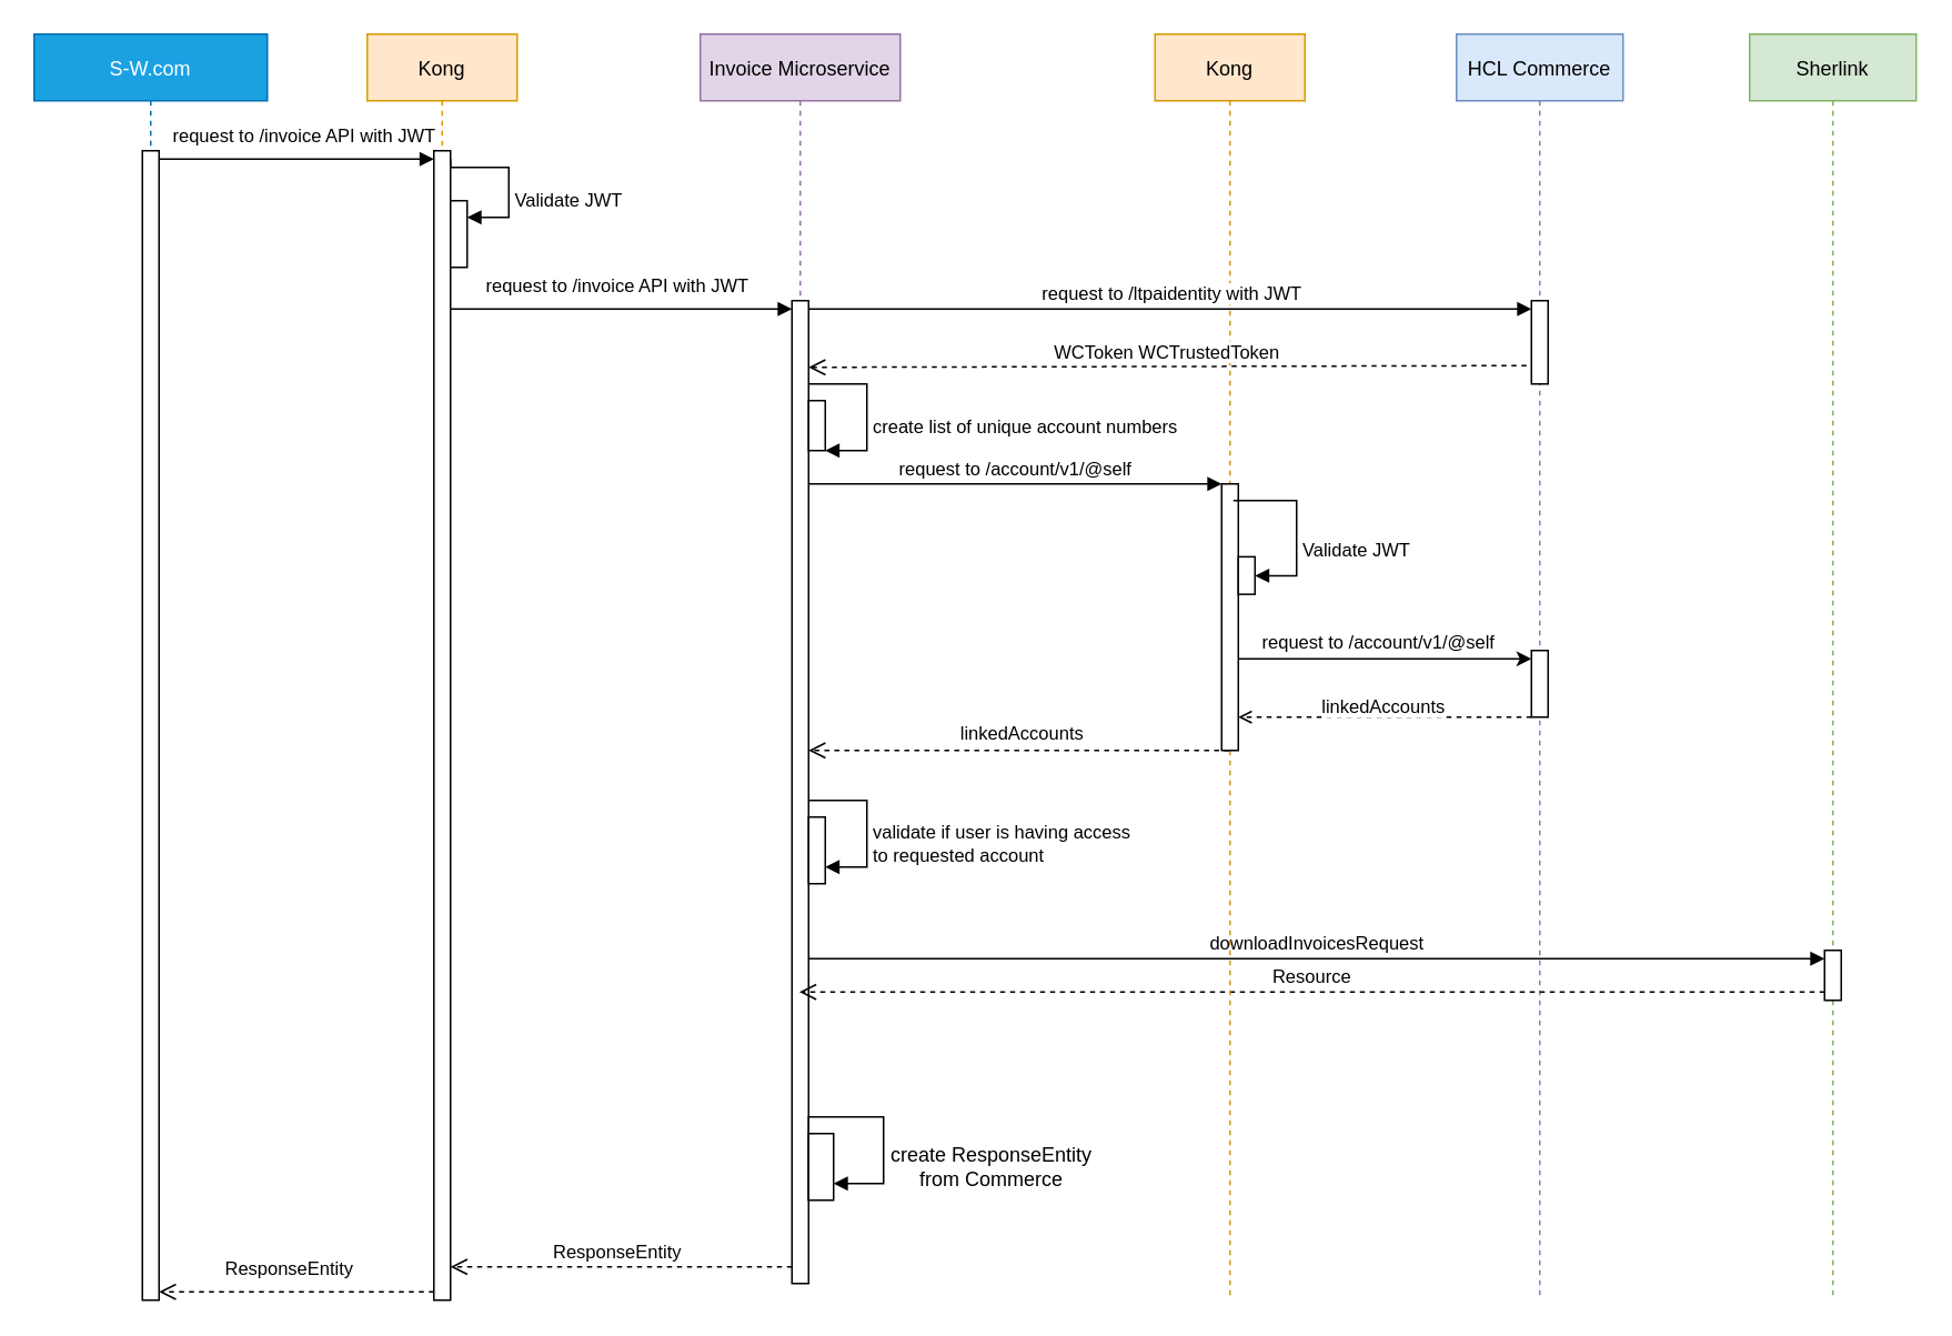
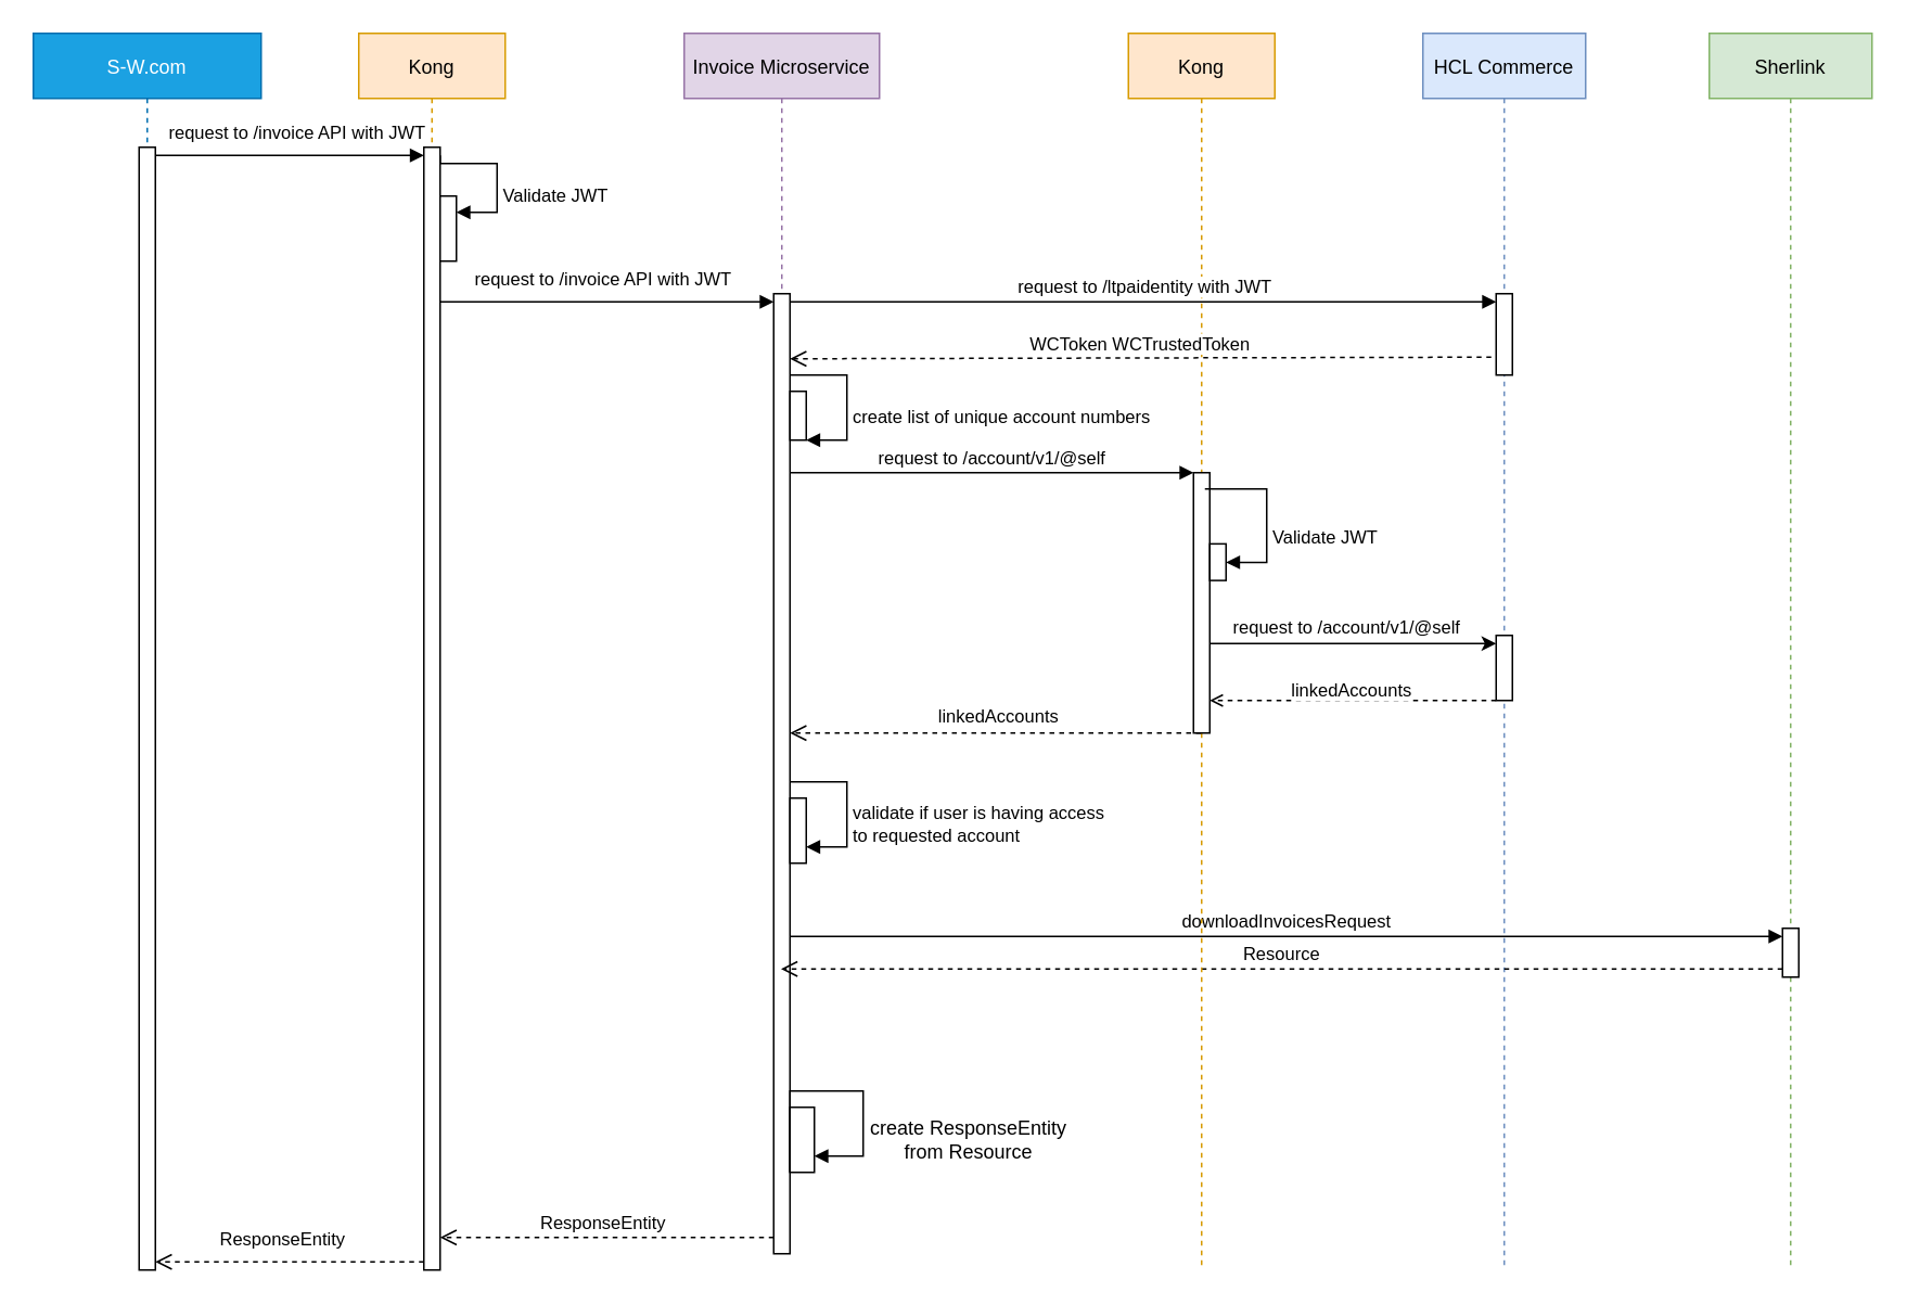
  <mxCell id="0" />
  <mxCell id="1" parent="0" />
  <mxCell id="2" value="S-W.com" style="shape=umlLifeline;perimeter=lifelinePerimeter;container=1;collapsible=0;recursiveResize=0;rounded=0;shadow=0;strokeWidth=1;fillColor=#1ba1e2;strokeColor=#006EAF;fontColor=#ffffff;" vertex="1" parent="1"><mxGeometry x="20" y="20" width="140" height="760" as="geometry" /></mxCell>
  <mxCell id="3" value="Invoice Microservice" style="shape=umlLifeline;perimeter=lifelinePerimeter;container=1;collapsible=0;recursiveResize=0;rounded=0;shadow=0;strokeWidth=1;fillColor=#e1d5e7;strokeColor=#9673a6;" vertex="1" parent="1"><mxGeometry x="420" y="20" width="120" height="750" as="geometry" /></mxCell>
  <mxCell id="4" value="" style="html=1;points=[[0,0,0,0,5],[0,1,0,0,-5],[1,0,0,0,5],[1,1,0,0,-5]];perimeter=orthogonalPerimeter;outlineConnect=0;targetShapes=umlLifeline;portConstraint=eastwest;newEdgeStyle={&quot;curved&quot;:0,&quot;rounded&quot;:0};" vertex="1" parent="3"><mxGeometry x="55" y="160" width="10" height="590" as="geometry" /></mxCell>
  <mxCell id="5" value="" style="html=1;points=[[0,0,0,0,5],[0,1,0,0,-5],[1,0,0,0,5],[1,1,0,0,-5]];perimeter=orthogonalPerimeter;outlineConnect=0;targetShapes=umlLifeline;portConstraint=eastwest;newEdgeStyle={&quot;curved&quot;:0,&quot;rounded&quot;:0};" vertex="1" parent="3"><mxGeometry x="65" y="470" width="10" height="40" as="geometry" /></mxCell>
  <mxCell id="6" value="validate if user is having access &lt;br&gt;to requested account" style="html=1;align=left;spacingLeft=2;endArrow=block;rounded=0;edgeStyle=orthogonalEdgeStyle;curved=0;rounded=0;" edge="1" parent="3" target="5"><mxGeometry x="0.211" relative="1" as="geometry"><mxPoint x="65" y="460" as="sourcePoint" /><Array as="points"><mxPoint x="65" y="460" /><mxPoint x="100" y="460" /><mxPoint x="100" y="500" /></Array><mxPoint as="offset" /></mxGeometry></mxCell>
  <mxCell id="7" value="" style="rounded=0;whiteSpace=wrap;html=1;" vertex="1" parent="3"><mxGeometry x="65" y="660" width="15" height="40" as="geometry" /></mxCell>
  <mxCell id="8" value="" style="html=1;align=left;spacingLeft=2;endArrow=block;rounded=0;edgeStyle=orthogonalEdgeStyle;curved=0;rounded=0;" edge="1" parent="3"><mxGeometry x="0.222" relative="1" as="geometry"><mxPoint x="65" y="700" as="sourcePoint" /><Array as="points"><mxPoint x="65" y="650" /><mxPoint x="110" y="650" /><mxPoint x="110" y="690" /></Array><mxPoint as="offset" /><mxPoint x="80" y="690" as="targetPoint" /></mxGeometry></mxCell>
  <mxCell id="9" value="" style="rounded=0;whiteSpace=wrap;html=1;" vertex="1" parent="3"><mxGeometry x="65" y="220" width="10" height="30" as="geometry" /></mxCell>
  <mxCell id="10" value="create list of unique account numbers" style="html=1;align=left;spacingLeft=2;endArrow=block;rounded=0;edgeStyle=orthogonalEdgeStyle;curved=0;rounded=0;" edge="1" parent="3"><mxGeometry x="0.211" relative="1" as="geometry"><mxPoint x="65" y="209.97" as="sourcePoint" /><Array as="points"><mxPoint x="65" y="209.97" /><mxPoint x="100" y="209.97" /><mxPoint x="100" y="249.97" /></Array><mxPoint as="offset" /><mxPoint x="75" y="249.97" as="targetPoint" /></mxGeometry></mxCell>
  <mxCell id="11" value="HCL Commerce" style="shape=umlLifeline;perimeter=lifelinePerimeter;container=1;collapsible=0;recursiveResize=0;rounded=0;shadow=0;strokeWidth=1;fillColor=#dae8fc;strokeColor=#6c8ebf;" vertex="1" parent="1"><mxGeometry x="874" y="20" width="100" height="760" as="geometry" /></mxCell>
  <mxCell id="12" value="" style="html=1;points=[[0,0,0,0,5],[0,1,0,0,-5],[1,0,0,0,5],[1,1,0,0,-5]];perimeter=orthogonalPerimeter;outlineConnect=0;targetShapes=umlLifeline;portConstraint=eastwest;newEdgeStyle={&quot;curved&quot;:0,&quot;rounded&quot;:0};" vertex="1" parent="11"><mxGeometry x="45" y="160" width="10" height="50" as="geometry" /></mxCell>
  <mxCell id="13" value="" style="html=1;points=[[0,0,0,0,5],[0,1,0,0,-5],[1,0,0,0,5],[1,1,0,0,-5]];perimeter=orthogonalPerimeter;outlineConnect=0;targetShapes=umlLifeline;portConstraint=eastwest;newEdgeStyle={&quot;curved&quot;:0,&quot;rounded&quot;:0};" vertex="1" parent="11"><mxGeometry x="45" y="370" width="10" height="40" as="geometry" /></mxCell>
  <mxCell id="14" value="Sherlink" style="shape=umlLifeline;perimeter=lifelinePerimeter;container=1;collapsible=0;recursiveResize=0;rounded=0;shadow=0;strokeWidth=1;fillColor=#d5e8d4;strokeColor=#82b366;" vertex="1" parent="1"><mxGeometry x="1050" y="20" width="100" height="760" as="geometry" /></mxCell>
  <mxCell id="15" value="" style="html=1;points=[[0,0,0,0,5],[0,1,0,0,-5],[1,0,0,0,5],[1,1,0,0,-5]];perimeter=orthogonalPerimeter;outlineConnect=0;targetShapes=umlLifeline;portConstraint=eastwest;newEdgeStyle={&quot;curved&quot;:0,&quot;rounded&quot;:0};" vertex="1" parent="14"><mxGeometry x="45" y="550" width="10" height="30" as="geometry" /></mxCell>
  <mxCell id="16" value="Kong" style="shape=umlLifeline;perimeter=lifelinePerimeter;container=1;collapsible=0;recursiveResize=0;rounded=0;shadow=0;strokeWidth=1;fillColor=#ffe6cc;strokeColor=#d79b00;" vertex="1" parent="1"><mxGeometry x="220" y="20" width="90" height="760" as="geometry" /></mxCell>
  <mxCell id="17" value="request to /qbexport API" style="html=1;verticalAlign=bottom;endArrow=block;curved=0;rounded=0;entryX=0;entryY=0;entryDx=0;entryDy=5;" edge="1" parent="16"><mxGeometry relative="1" as="geometry"><mxPoint x="100" y="75" as="sourcePoint" /></mxGeometry></mxCell>
  <mxCell id="18" value="response qbInvoices" style="html=1;verticalAlign=bottom;endArrow=open;dashed=1;endSize=8;curved=0;rounded=0;exitX=0;exitY=1;exitDx=0;exitDy=-5;" edge="1" parent="16"><mxGeometry relative="1" as="geometry"><mxPoint x="100" y="145" as="targetPoint" /></mxGeometry></mxCell>
  <mxCell id="19" value="" style="html=1;points=[[0,0,0,0,5],[0,1,0,0,-5],[1,0,0,0,5],[1,1,0,0,-5]];perimeter=orthogonalPerimeter;outlineConnect=0;targetShapes=umlLifeline;portConstraint=eastwest;newEdgeStyle={&quot;curved&quot;:0,&quot;rounded&quot;:0};" vertex="1" parent="16"><mxGeometry x="40" y="70" width="10" height="690" as="geometry" /></mxCell>
  <mxCell id="20" value="" style="html=1;points=[[0,0,0,0,5],[0,1,0,0,-5],[1,0,0,0,5],[1,1,0,0,-5]];perimeter=orthogonalPerimeter;outlineConnect=0;targetShapes=umlLifeline;portConstraint=eastwest;newEdgeStyle={&quot;curved&quot;:0,&quot;rounded&quot;:0};" vertex="1" parent="16"><mxGeometry x="50" y="100" width="10" height="40" as="geometry" /></mxCell>
  <mxCell id="21" value="Validate JWT" style="html=1;align=left;spacingLeft=2;endArrow=block;rounded=0;edgeStyle=orthogonalEdgeStyle;curved=0;rounded=0;exitX=1;exitY=0;exitDx=0;exitDy=5;exitPerimeter=0;" edge="1" parent="16" source="19" target="20"><mxGeometry x="0.263" relative="1" as="geometry"><mxPoint x="55" y="80" as="sourcePoint" /><Array as="points"><mxPoint x="50" y="80" /><mxPoint x="85" y="80" /><mxPoint x="85" y="110" /></Array><mxPoint as="offset" /></mxGeometry></mxCell>
  <mxCell id="22" value="request to /invoice API with JWT" style="html=1;verticalAlign=bottom;endArrow=block;curved=0;rounded=0;entryX=0;entryY=0;entryDx=0;entryDy=5;exitX=1;exitY=0;exitDx=0;exitDy=5;exitPerimeter=0;" edge="1" parent="1" source="42" target="19"><mxGeometry x="0.059" y="5" relative="1" as="geometry"><mxPoint x="90" y="95" as="sourcePoint" /><mxPoint as="offset" /></mxGeometry></mxCell>
  <mxCell id="23" value="request to /invoice API with JWT" style="html=1;verticalAlign=bottom;endArrow=block;curved=0;rounded=0;entryX=0;entryY=0;entryDx=0;entryDy=5;" edge="1" parent="1" target="4"><mxGeometry x="-0.024" y="5" relative="1" as="geometry"><mxPoint x="270" y="185" as="sourcePoint" /><mxPoint as="offset" /></mxGeometry></mxCell>
  <mxCell id="24" value="request to&amp;nbsp;/account/v1/@self" style="html=1;verticalAlign=bottom;endArrow=block;curved=0;rounded=0;" edge="1" parent="1" target="31" source="4"><mxGeometry relative="1" as="geometry"><mxPoint x="485" y="250" as="sourcePoint" /><mxPoint as="offset" /><mxPoint x="630" y="250" as="targetPoint" /><Array as="points"><mxPoint x="610" y="290" /></Array></mxGeometry></mxCell>
  <mxCell id="25" value="linkedAccounts" style="html=1;verticalAlign=bottom;endArrow=open;dashed=1;endSize=8;curved=0;rounded=0;" edge="1" parent="1" source="28" target="4"><mxGeometry x="-0.006" y="-1" relative="1" as="geometry"><mxPoint x="485" y="398.8" as="targetPoint" /><mxPoint as="offset" /><mxPoint x="734.04" y="398.8" as="sourcePoint" /><Array as="points"><mxPoint x="610" y="450" /></Array></mxGeometry></mxCell>
  <mxCell id="26" value="downloadInvoicesRequest" style="html=1;verticalAlign=bottom;endArrow=block;curved=0;rounded=0;entryX=0;entryY=0;entryDx=0;entryDy=5;" edge="1" parent="1" source="4" target="15"><mxGeometry relative="1" as="geometry"><mxPoint x="490" y="640" as="sourcePoint" /></mxGeometry></mxCell>
  <mxCell id="27" value="Resource" style="html=1;verticalAlign=bottom;endArrow=open;dashed=1;endSize=8;curved=0;rounded=0;exitX=0;exitY=1;exitDx=0;exitDy=-5;" edge="1" parent="1" source="15" target="3"><mxGeometry relative="1" as="geometry"><mxPoint x="485" y="530" as="targetPoint" /></mxGeometry></mxCell>
  <mxCell id="28" value="Kong" style="shape=umlLifeline;perimeter=lifelinePerimeter;container=1;collapsible=0;recursiveResize=0;rounded=0;shadow=0;strokeWidth=1;fillColor=#ffe6cc;strokeColor=#d79b00;" vertex="1" parent="1"><mxGeometry x="693" y="20" width="90" height="760" as="geometry" /></mxCell>
  <mxCell id="29" value="request to /qbexport API" style="html=1;verticalAlign=bottom;endArrow=block;curved=0;rounded=0;entryX=0;entryY=0;entryDx=0;entryDy=5;" edge="1" parent="28"><mxGeometry relative="1" as="geometry"><mxPoint x="100" y="75" as="sourcePoint" /></mxGeometry></mxCell>
  <mxCell id="30" value="response qbInvoices" style="html=1;verticalAlign=bottom;endArrow=open;dashed=1;endSize=8;curved=0;rounded=0;exitX=0;exitY=1;exitDx=0;exitDy=-5;" edge="1" parent="28"><mxGeometry relative="1" as="geometry"><mxPoint x="100" y="145" as="targetPoint" /></mxGeometry></mxCell>
  <mxCell id="31" value="" style="html=1;points=[[0,0,0,0,5],[0,1,0,0,-5],[1,0,0,0,5],[1,1,0,0,-5]];perimeter=orthogonalPerimeter;outlineConnect=0;targetShapes=umlLifeline;portConstraint=eastwest;newEdgeStyle={&quot;curved&quot;:0,&quot;rounded&quot;:0};" vertex="1" parent="28"><mxGeometry x="40" y="270" width="10" height="160" as="geometry" /></mxCell>
  <mxCell id="32" value="" style="html=1;points=[[0,0,0,0,5],[0,1,0,0,-5],[1,0,0,0,5],[1,1,0,0,-5]];perimeter=orthogonalPerimeter;outlineConnect=0;targetShapes=umlLifeline;portConstraint=eastwest;newEdgeStyle={&quot;curved&quot;:0,&quot;rounded&quot;:0};" vertex="1" parent="28"><mxGeometry x="50" y="313.75" width="10" height="22.5" as="geometry" /></mxCell>
  <mxCell id="33" value="Validate JWT" style="html=1;align=left;spacingLeft=2;endArrow=block;rounded=0;edgeStyle=orthogonalEdgeStyle;curved=0;rounded=0;" edge="1" parent="28" target="32"><mxGeometry x="0.263" relative="1" as="geometry"><mxPoint x="47" y="280" as="sourcePoint" /><Array as="points"><mxPoint x="50" y="280" /><mxPoint x="85" y="280" /><mxPoint x="85" y="320" /></Array><mxPoint as="offset" /></mxGeometry></mxCell>
  <mxCell id="34" value="request to /ltpaidentity with JWT" style="html=1;verticalAlign=bottom;endArrow=block;curved=0;rounded=0;entryX=0;entryY=0;entryDx=0;entryDy=5;exitX=1;exitY=0;exitDx=0;exitDy=5;exitPerimeter=0;" edge="1" parent="1" source="4" target="12"><mxGeometry x="0.004" relative="1" as="geometry"><mxPoint x="490" y="185" as="sourcePoint" /><mxPoint as="offset" /></mxGeometry></mxCell>
  <mxCell id="35" value="WCToken WCTrustedToken" style="html=1;verticalAlign=bottom;endArrow=open;dashed=1;endSize=8;curved=0;rounded=0;entryX=1;entryY=1;entryDx=0;entryDy=-5;entryPerimeter=0;exitX=-0.3;exitY=0.78;exitDx=0;exitDy=0;exitPerimeter=0;" edge="1" parent="1" source="12"><mxGeometry relative="1" as="geometry"><mxPoint x="485" y="220" as="targetPoint" /><mxPoint as="offset" /><mxPoint x="690" y="220" as="sourcePoint" /></mxGeometry></mxCell>
  <mxCell id="36" style="edgeStyle=orthogonalEdgeStyle;rounded=0;orthogonalLoop=1;jettySize=auto;html=1;curved=0;entryX=0;entryY=0;entryDx=0;entryDy=5;entryPerimeter=0;" edge="1" parent="1" source="31" target="13"><mxGeometry relative="1" as="geometry"><Array as="points"><mxPoint x="850" y="395" /><mxPoint x="850" y="395" /></Array></mxGeometry></mxCell>
  <mxCell id="37" value="request to&amp;nbsp;/account/v1/@self" style="edgeLabel;html=1;align=center;verticalAlign=middle;resizable=0;points=[];" connectable="0" vertex="1" parent="36"><mxGeometry x="-0.053" y="4" relative="1" as="geometry"><mxPoint y="-7" as="offset" /></mxGeometry></mxCell>
  <mxCell id="38" style="edgeStyle=orthogonalEdgeStyle;rounded=0;orthogonalLoop=1;jettySize=auto;html=1;curved=0;dashed=1;endArrow=open;endFill=0;" edge="1" parent="1" target="31"><mxGeometry relative="1" as="geometry"><mxPoint x="919" y="430" as="sourcePoint" /><mxPoint x="743" y="357" as="targetPoint" /><Array as="points"><mxPoint x="919" y="430" /></Array></mxGeometry></mxCell>
  <mxCell id="39" value="linkedAccounts" style="edgeLabel;html=1;align=center;verticalAlign=middle;resizable=0;points=[];" connectable="0" vertex="1" parent="38"><mxGeometry x="0.027" relative="1" as="geometry"><mxPoint y="-7" as="offset" /></mxGeometry></mxCell>
  <mxCell id="40" value="ResponseEntity" style="html=1;verticalAlign=bottom;endArrow=open;dashed=1;endSize=8;curved=0;rounded=0;exitX=0;exitY=1;exitDx=0;exitDy=-5;exitPerimeter=0;" edge="1" parent="1" source="19" target="42"><mxGeometry x="0.059" y="-5" relative="1" as="geometry"><mxPoint x="110" y="569" as="targetPoint" /><mxPoint x="280" y="567" as="sourcePoint" /><mxPoint as="offset" /></mxGeometry></mxCell>
- <mxCell id="41" value="create ResponseEntity from Commerce" style="text;html=1;align=center;verticalAlign=middle;whiteSpace=wrap;rounded=0;" vertex="1" parent="1"><mxGeometry x="530" y="670" width="130" height="60" as="geometry" /></mxCell>
+ <mxCell id="41" value="create ResponseEntity from Resource" style="text;html=1;align=center;verticalAlign=middle;whiteSpace=wrap;rounded=0;" vertex="1" parent="1"><mxGeometry x="530" y="670" width="130" height="60" as="geometry" /></mxCell>
  <mxCell id="42" value="" style="html=1;points=[[0,0,0,0,5],[0,1,0,0,-5],[1,0,0,0,5],[1,1,0,0,-5]];perimeter=orthogonalPerimeter;outlineConnect=0;targetShapes=umlLifeline;portConstraint=eastwest;newEdgeStyle={&quot;curved&quot;:0,&quot;rounded&quot;:0};" vertex="1" parent="1"><mxGeometry x="85" y="90" width="10" height="690" as="geometry" /></mxCell>
  <mxCell id="43" value="ResponseEntity" style="html=1;verticalAlign=bottom;endArrow=open;dashed=1;endSize=8;curved=0;rounded=0;" edge="1" parent="1" source="4" target="19"><mxGeometry x="0.024" relative="1" as="geometry"><mxPoint x="270" y="820" as="targetPoint" /><mxPoint x="470" y="760" as="sourcePoint" /><mxPoint as="offset" /><Array as="points"><mxPoint x="380" y="760" /></Array></mxGeometry></mxCell>
